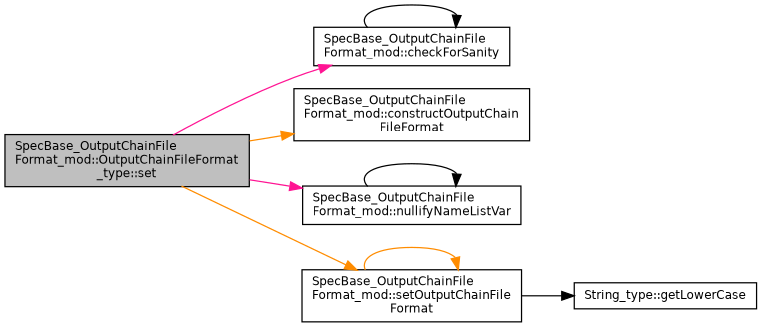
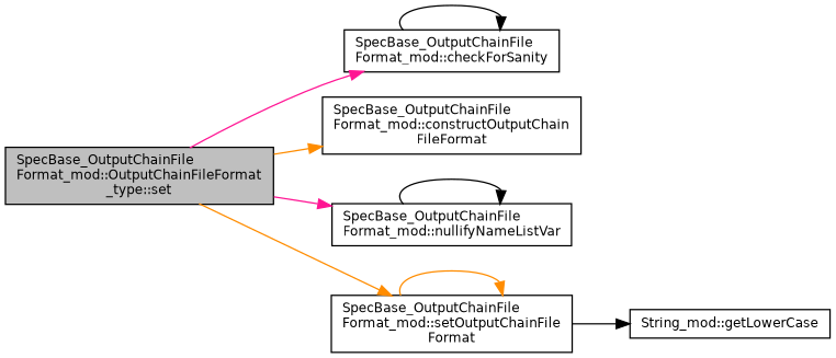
  digraph {
    rankdir=LR
    node [color=black fillcolor=white fontname=Helvetica fontsize=10 shape=record style=filled]
    edge [color=darkorange fontname=Helvetica fontsize=10 labelfontname=Helvetica labelfontsize=10 style=solid]
    n1 [fillcolor=grey75 fontcolor=black height=0.2 label="SpecBase_OutputChainFile\lFormat_mod::OutputChainFileFormat\l_type::set" width=0.4]
    n2 [height=0.2 label="SpecBase_OutputChainFile\lFormat_mod::checkForSanity" width=0.4]
    n3 [height=0.2 label="SpecBase_OutputChainFile\lFormat_mod::constructOutputChain\lFileFormat" width=0.4]
    n4 [height=0.2 label="SpecBase_OutputChainFile\lFormat_mod::nullifyNameListVar" width=0.4]
    n5 [height=0.2 label="SpecBase_OutputChainFile\lFormat_mod::setOutputChainFile\lFormat" width=0.4]
-   n6 [height=0.2 label="String_type::getLowerCase" width=0.4]
+   n6 [height=0.2 label="String_mod::getLowerCase" width=0.4]
    n1 -> n2 [color=deeppink]
    n1 -> n3
    n1 -> n4 [color=deeppink]
    n1 -> n5
    n2 -> n2 [color=black]
    n4 -> n4 [color=black]
    n5 -> n5
    n5 -> n6 [color=black]
  }
